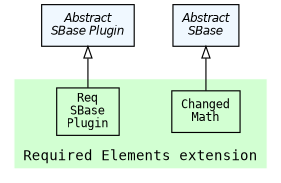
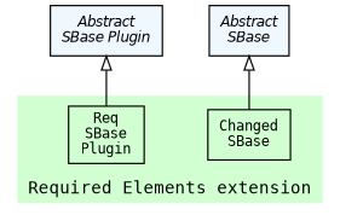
  strict digraph {
    nodesep=0.25
    ranksep=0.5
    fontname="DejaVu Sans Mono"
    node [fontname="DejaVu Sans Mono" fontsize=10 shape=box]
    edge [arrowtail=empty dir=back fontname="DejaVu Sans Mono" fontsize=10 labelfontname=Helvetica labelfontsize=10]
    n1 [label="Req\nSBase\nPlugin"]
-   n2 [label="Changed\nMath"]
+   n2 [label="Changed\nSBase"]
    n3 [fillcolor="#F0F8FF" label=<<font face="Helvetica-Oblique">Abstract<br/>SBase Plugin</font>> style=filled]
    n4 [fillcolor="#F0F8FF" label=<<font face="Helvetica-Oblique">Abstract<br/>SBase</font>> style=filled]
    subgraph cluster_1 {
      color="#ffffff"
      fillcolor="#d2ffd2"
      fontsize=12
      label="Required Elements extension"
      labeljust=r
      labelloc=b
      style=filled
      n1
      n2
    }
    n3 -> n1
    n4 -> n2
  }
